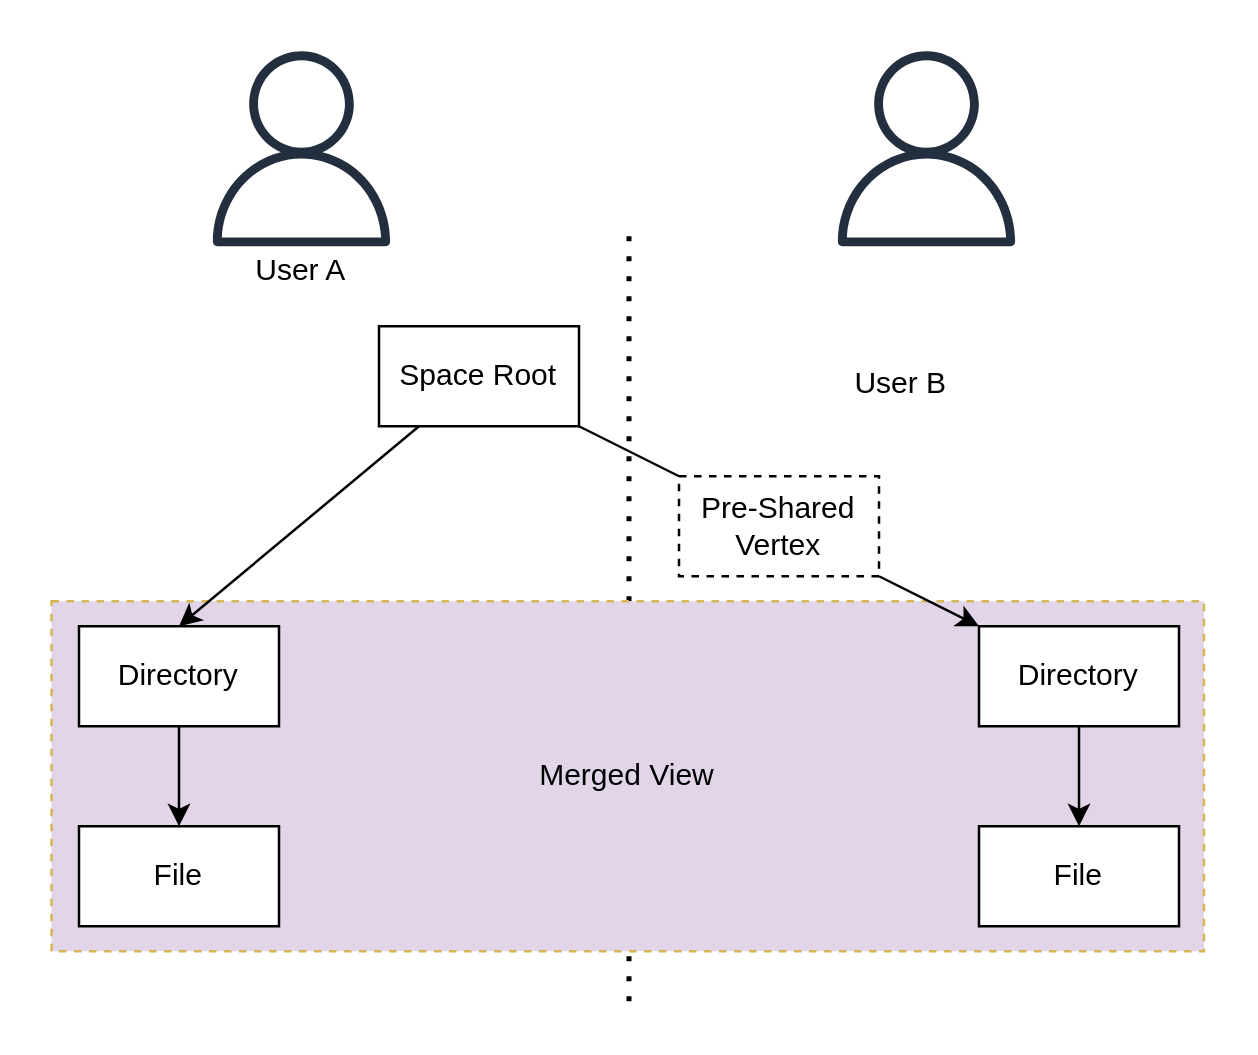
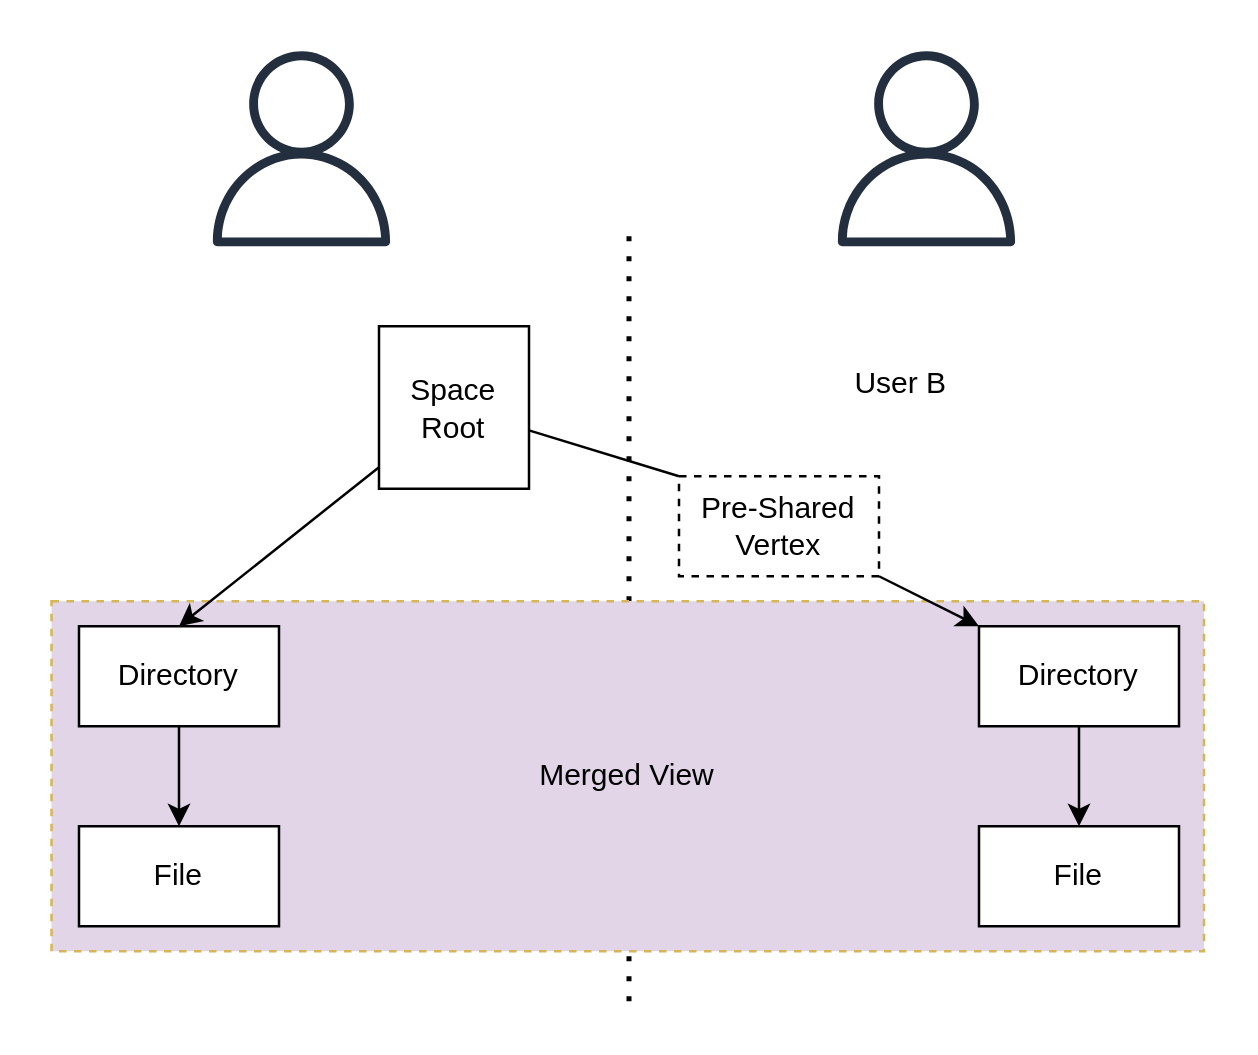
  <mxCell id="0" />
  <mxCell id="1" parent="0" />
  <mxCell id="2" value="" style="endArrow=none;dashed=1;html=1;dashPattern=1 3;strokeWidth=2;" edge="1" parent="1"><mxGeometry width="50" height="50" relative="1" as="geometry"><mxPoint x="251" y="400" as="sourcePoint" /><mxPoint x="251" y="90" as="targetPoint" /></mxGeometry></mxCell>
  <mxCell id="3" value="Merged View" style="rounded=0;whiteSpace=wrap;html=1;fillColor=#e1d5e7;strokeColor=#d6b656;dashed=1;" vertex="1" parent="1"><mxGeometry x="20" y="240" width="461" height="140" as="geometry" /></mxCell>
  <mxCell id="4" style="rounded=0;orthogonalLoop=1;jettySize=auto;html=1;entryX=0;entryY=0;entryDx=0;entryDy=0;endArrow=none;" edge="1" parent="1" source="6" target="10"><mxGeometry relative="1" as="geometry" /></mxCell>
  <mxCell id="5" style="rounded=0;orthogonalLoop=1;jettySize=auto;html=1;entryX=0.5;entryY=0;entryDx=0;entryDy=0;" edge="1" parent="1" source="6" target="8"><mxGeometry relative="1" as="geometry" /></mxCell>
- <mxCell id="6" value="Space Root" style="rounded=0;whiteSpace=wrap;html=1;" vertex="1" parent="1"><mxGeometry x="151" y="130" width="80" height="40" as="geometry" /></mxCell>
+ <mxCell id="6" value="Space Root" style="rounded=0;whiteSpace=wrap;html=1;" vertex="1" parent="1"><mxGeometry x="151" y="130" width="60" height="65" as="geometry" /></mxCell>
  <mxCell id="7" style="edgeStyle=orthogonalEdgeStyle;rounded=0;orthogonalLoop=1;jettySize=auto;html=1;entryX=0.5;entryY=0;entryDx=0;entryDy=0;" edge="1" parent="1" source="8" target="11"><mxGeometry relative="1" as="geometry" /></mxCell>
  <mxCell id="8" value="Directory" style="rounded=0;whiteSpace=wrap;html=1;" vertex="1" parent="1"><mxGeometry x="31" y="250" width="80" height="40" as="geometry" /></mxCell>
  <mxCell id="9" style="rounded=0;orthogonalLoop=1;jettySize=auto;html=1;entryX=0;entryY=0;entryDx=0;entryDy=0;" edge="1" parent="1" source="10" target="13"><mxGeometry relative="1" as="geometry" /></mxCell>
  <mxCell id="10" value="Pre-Shared Vertex" style="rounded=0;whiteSpace=wrap;html=1;dashed=1;" vertex="1" parent="1"><mxGeometry x="271" y="190" width="80" height="40" as="geometry" /></mxCell>
  <mxCell id="11" value="File" style="rounded=0;whiteSpace=wrap;html=1;" vertex="1" parent="1"><mxGeometry x="31" y="330" width="80" height="40" as="geometry" /></mxCell>
  <mxCell id="12" style="edgeStyle=orthogonalEdgeStyle;rounded=0;orthogonalLoop=1;jettySize=auto;html=1;entryX=0.5;entryY=0;entryDx=0;entryDy=0;" edge="1" parent="1" source="13" target="14"><mxGeometry relative="1" as="geometry" /></mxCell>
  <mxCell id="13" value="Directory" style="rounded=0;whiteSpace=wrap;html=1;" vertex="1" parent="1"><mxGeometry x="391" y="250" width="80" height="40" as="geometry" /></mxCell>
  <mxCell id="14" value="File" style="rounded=0;whiteSpace=wrap;html=1;" vertex="1" parent="1"><mxGeometry x="391" y="330" width="80" height="40" as="geometry" /></mxCell>
  <mxCell id="15" value="" style="outlineConnect=0;fontColor=#232F3E;gradientColor=none;fillColor=#232F3E;strokeColor=none;dashed=0;verticalLabelPosition=bottom;verticalAlign=top;align=center;html=1;fontSize=12;fontStyle=0;aspect=fixed;pointerEvents=1;shape=mxgraph.aws4.user;" vertex="1" parent="1"><mxGeometry x="81" y="20" width="78" height="78" as="geometry" /></mxCell>
  <mxCell id="16" value="" style="outlineConnect=0;fontColor=#232F3E;gradientColor=none;fillColor=#232F3E;strokeColor=none;dashed=0;verticalLabelPosition=bottom;verticalAlign=top;align=center;html=1;fontSize=12;fontStyle=0;aspect=fixed;pointerEvents=1;shape=mxgraph.aws4.user;" vertex="1" parent="1"><mxGeometry x="331" y="20" width="78" height="78" as="geometry" /></mxCell>
- <mxCell id="17" value="User A" style="text;html=1;strokeColor=none;fillColor=none;align=center;verticalAlign=middle;whiteSpace=wrap;rounded=0;" vertex="1" parent="1"><mxGeometry x="100" y="98" width="40" height="20" as="geometry" /></mxCell>
  <mxCell id="18" value="User B" style="text;html=1;strokeColor=none;fillColor=none;align=center;verticalAlign=middle;whiteSpace=wrap;rounded=0;" vertex="1" parent="1"><mxGeometry x="340" y="143" width="40" height="20" as="geometry" /></mxCell>
